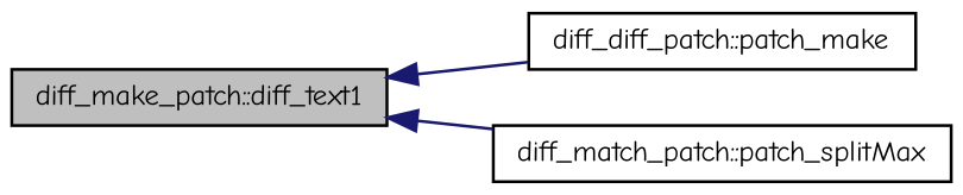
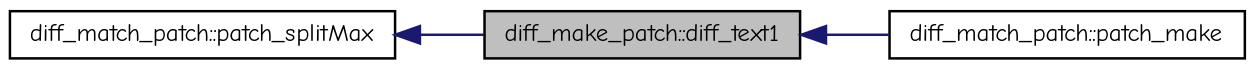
  digraph {
    fontname="Comic Neue"
    rankdir=LR
    node [color=black fillcolor=white fontname="Comic Neue" fontsize=10 shape=record style=filled]
    edge [color=midnightblue dir=back fontname="Comic Neue" fontsize=10 labelfontname="FreeSans.ttf" labelfontsize=10 style=solid]
    n1 [fillcolor=grey75 fontcolor=black height=0.2 label="diff_make_patch::diff_text1" width=0.4]
-   n2 [height=0.2 label="diff_diff_patch::patch_make" width=0.4]
+   n2 [height=0.2 label="diff_match_patch::patch_make" width=0.4]
    n3 [height=0.2 label="diff_match_patch::patch_splitMax" width=0.4]
    n1 -> n2
-   n1 -> n3
+   n3 -> n1
  }
